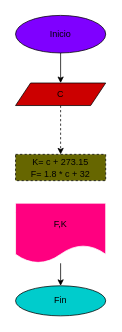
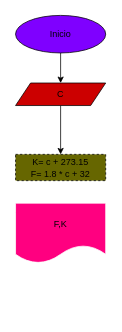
  <mxCell id="0" />
  <mxCell id="1" parent="0" />
  <mxCell id="2" value="" style="edgeStyle=none;html=1;" edge="1" parent="1" source="3" target="5"><mxGeometry relative="1" as="geometry" /></mxCell>
  <mxCell id="3" value="Inicio" style="ellipse;whiteSpace=wrap;html=1;fillColor=#7F00FF;" vertex="1" parent="1"><mxGeometry x="20" y="20" width="120" height="50" as="geometry" /></mxCell>
- <mxCell id="4" value="" style="edgeStyle=none;html=1;dashed=1;" edge="1" parent="1" source="5" target="6"><mxGeometry relative="1" as="geometry" /></mxCell>
+ <mxCell id="4" value="" style="edgeStyle=none;html=1;" edge="1" parent="1" source="5" target="6"><mxGeometry relative="1" as="geometry" /></mxCell>
  <mxCell id="5" value="C" style="shape=parallelogram;perimeter=parallelogramPerimeter;whiteSpace=wrap;html=1;fixedSize=1;fillColor=#CC0000;" vertex="1" parent="1"><mxGeometry x="20" y="110" width="120" height="30" as="geometry" /></mxCell>
  <mxCell id="6" value="K= c + 273.15&lt;br&gt;F= 1.8 * c + 32" style="whiteSpace=wrap;html=1;fillColor=#666600;dashed=1;" vertex="1" parent="1"><mxGeometry x="20" y="205" width="120" height="35" as="geometry" /></mxCell>
- <mxCell id="7" value="" style="edgeStyle=none;html=1;" edge="1" parent="1" source="8" target="9"><mxGeometry relative="1" as="geometry" /></mxCell>
  <mxCell id="8" value="F,K" style="shape=document;whiteSpace=wrap;html=1;boundedLbl=1;strokeColor=#FFFFFF;fillColor=#FF0080;" vertex="1" parent="1"><mxGeometry x="20" y="270" width="120" height="80" as="geometry" /></mxCell>
- <mxCell id="9" value="Fin" style="ellipse;whiteSpace=wrap;html=1;fillColor=#00CCCC;" vertex="1" parent="1"><mxGeometry x="20" y="380" width="120" height="40" as="geometry" /></mxCell>
